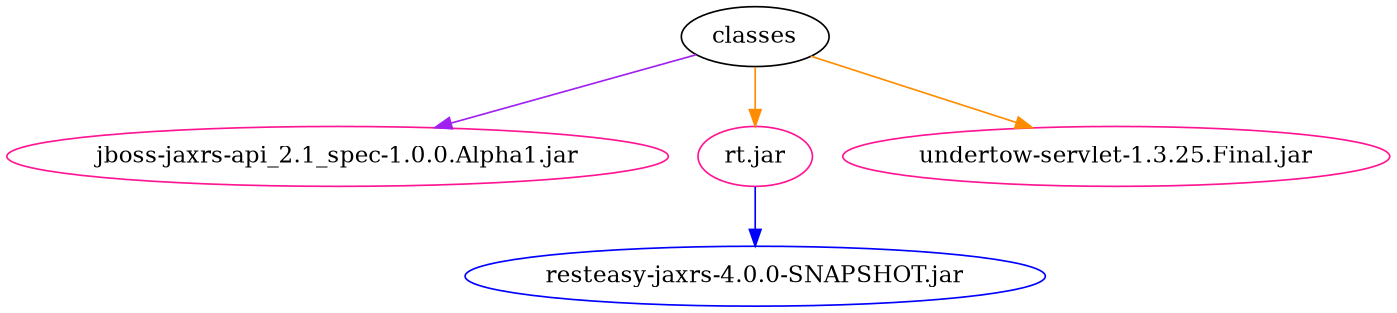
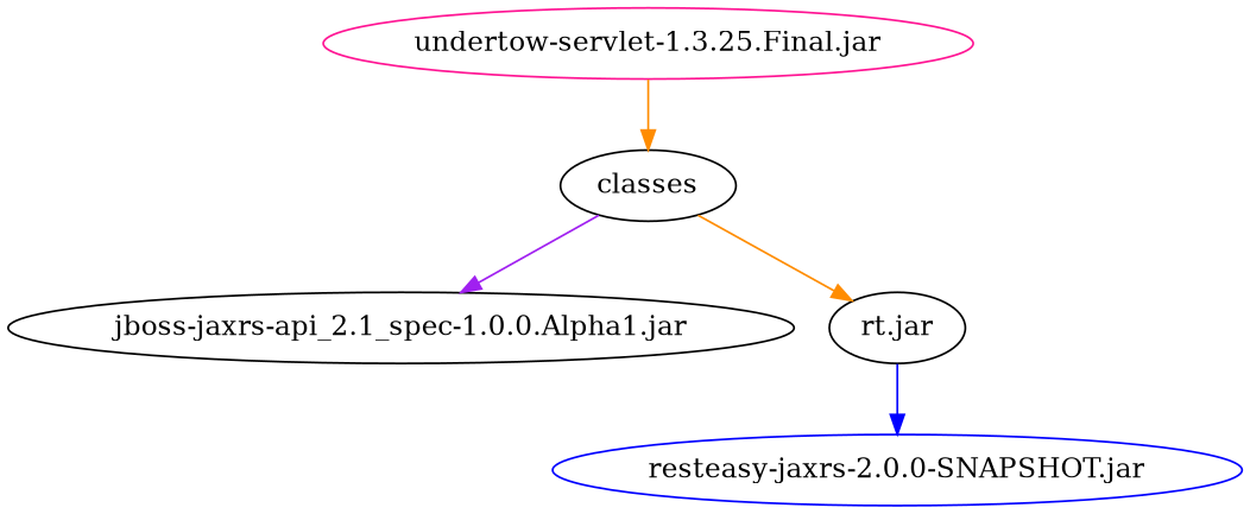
  digraph {
    node [color=black]
    edge [color=darkorange]
    classes
-   "jboss-jaxrs-api_2.1_spec-1.0.0.Alpha1.jar" [color=deeppink]
-   "rt.jar" [color=deeppink]
+   "jboss-jaxrs-api_2.1_spec-1.0.0.Alpha1.jar"
+   "rt.jar"
    "undertow-servlet-1.3.25.Final.jar" [color=deeppink]
-   "resteasy-jaxrs-4.0.0-SNAPSHOT.jar" [color=blue]
+   "resteasy-jaxrs-4.0.0-SNAPSHOT.jar" [color=blue label="resteasy-jaxrs-2.0.0-SNAPSHOT.jar"]
    classes -> "jboss-jaxrs-api_2.1_spec-1.0.0.Alpha1.jar" [color=purple]
    classes -> "rt.jar"
-   classes -> "undertow-servlet-1.3.25.Final.jar"
+   "undertow-servlet-1.3.25.Final.jar" -> classes
    "rt.jar" -> "resteasy-jaxrs-4.0.0-SNAPSHOT.jar" [color=blue]
  }
